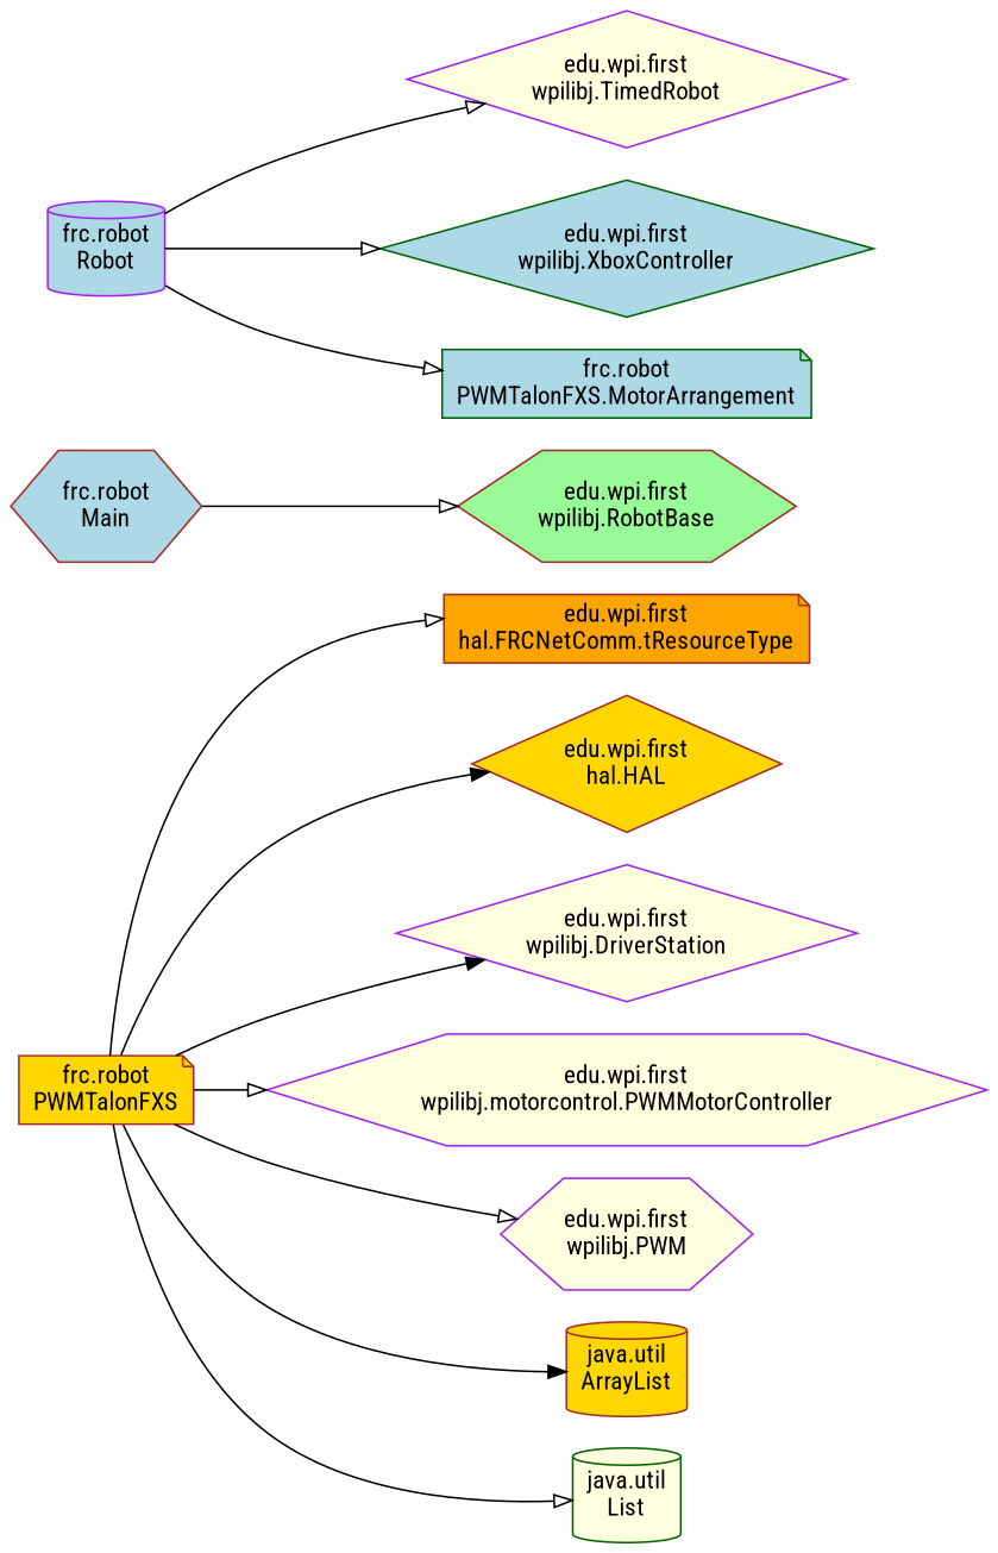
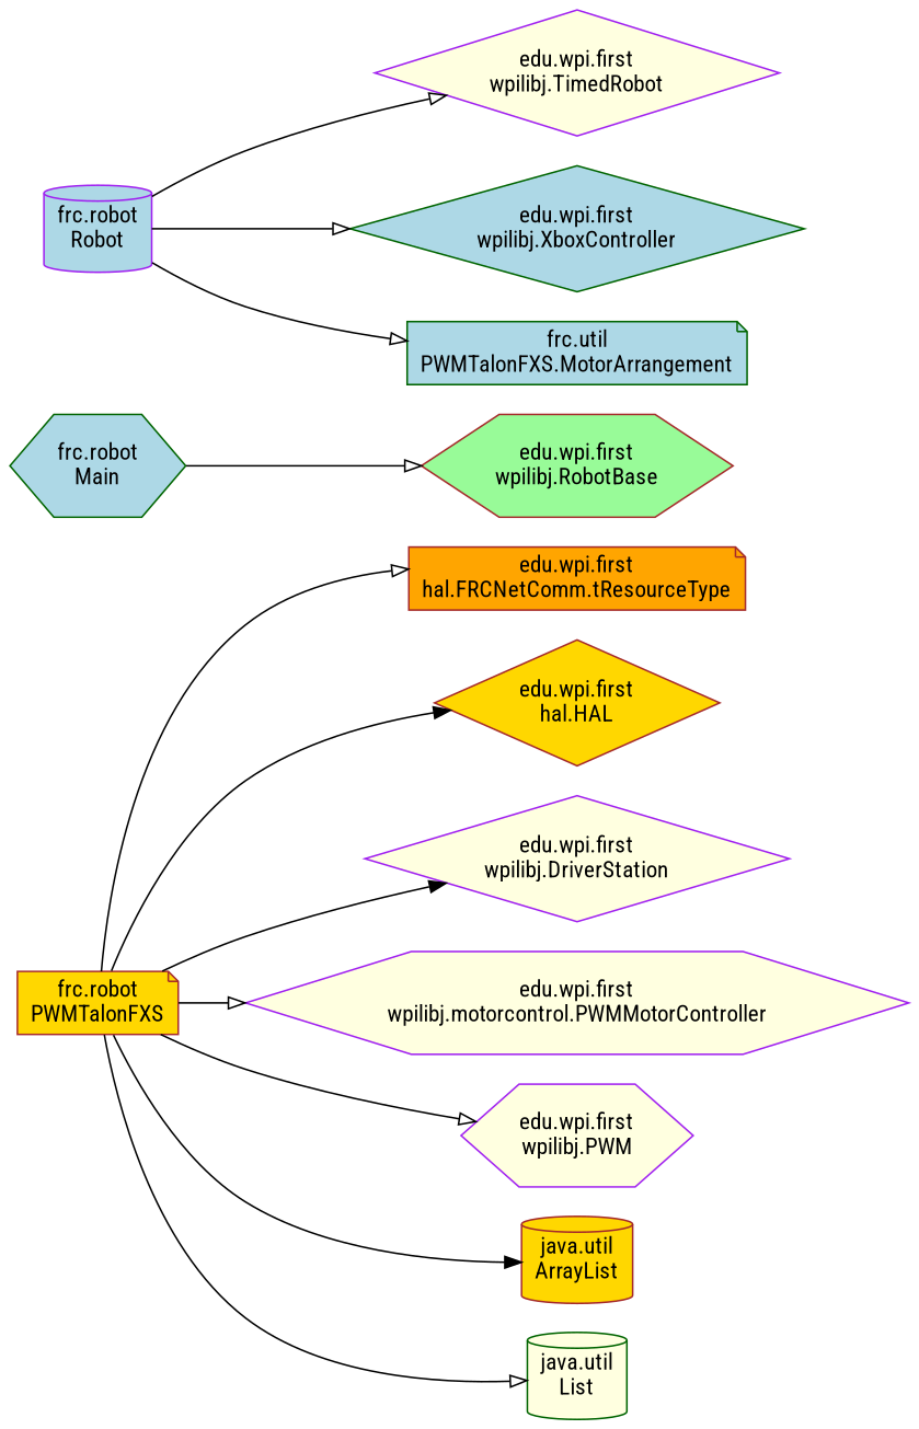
  digraph {
    constraint=false
    fontname="Roboto Condensed"
    rankdir=LR
    node [color=brown fillcolor=lightyellow fontname="Roboto Condensed" shape=diamond style=filled]
    edge [arrowhead=onormal fontname="Roboto Condensed"]
    n1 [fillcolor=orange label="edu.wpi.first\nhal.FRCNetComm.tResourceType" shape=note]
    n2 [fillcolor=gold label="edu.wpi.first\nhal.HAL"]
    n3 [color=purple label="edu.wpi.first\nwpilibj.DriverStation"]
    n4 [color=purple label="edu.wpi.first\nwpilibj.motorcontrol.PWMMotorController" shape=hexagon]
    n5 [color=purple label="edu.wpi.first\nwpilibj.PWM" shape=hexagon]
    n6 [fillcolor=palegreen label="edu.wpi.first\nwpilibj.RobotBase" shape=hexagon]
    n7 [color=purple label="edu.wpi.first\nwpilibj.TimedRobot"]
    n8 [color=darkgreen fillcolor=lightblue label="edu.wpi.first\nwpilibj.XboxController"]
-   n9 [fillcolor=lightblue label="frc.robot\nMain" shape=hexagon]
+   n9 [color=darkgreen fillcolor=lightblue label="frc.robot\nMain" shape=hexagon]
    n10 [fillcolor=gold label="frc.robot\nPWMTalonFXS" shape=note]
    n11 [fillcolor=gold label="java.util\nArrayList" shape=cylinder]
    n12 [color=darkgreen label="java.util\nList" shape=cylinder]
-   n13 [color=darkgreen fillcolor=lightblue label="frc.robot\nPWMTalonFXS.MotorArrangement" shape=note]
+   n13 [color=darkgreen fillcolor=lightblue label="frc.util\nPWMTalonFXS.MotorArrangement" shape=note]
    n14 [color=purple fillcolor=lightblue label="frc.robot\nRobot" shape=cylinder]
    n9 -> n6
    n10 -> n1
    n10 -> n2 [arrowhead=normal]
    n10 -> n3 [arrowhead=normal]
    n10 -> n4
    n10 -> n5
    n10 -> n11 [arrowhead=normal]
    n10 -> n12
    n14 -> n7
    n14 -> n8
    n14 -> n13
  }
